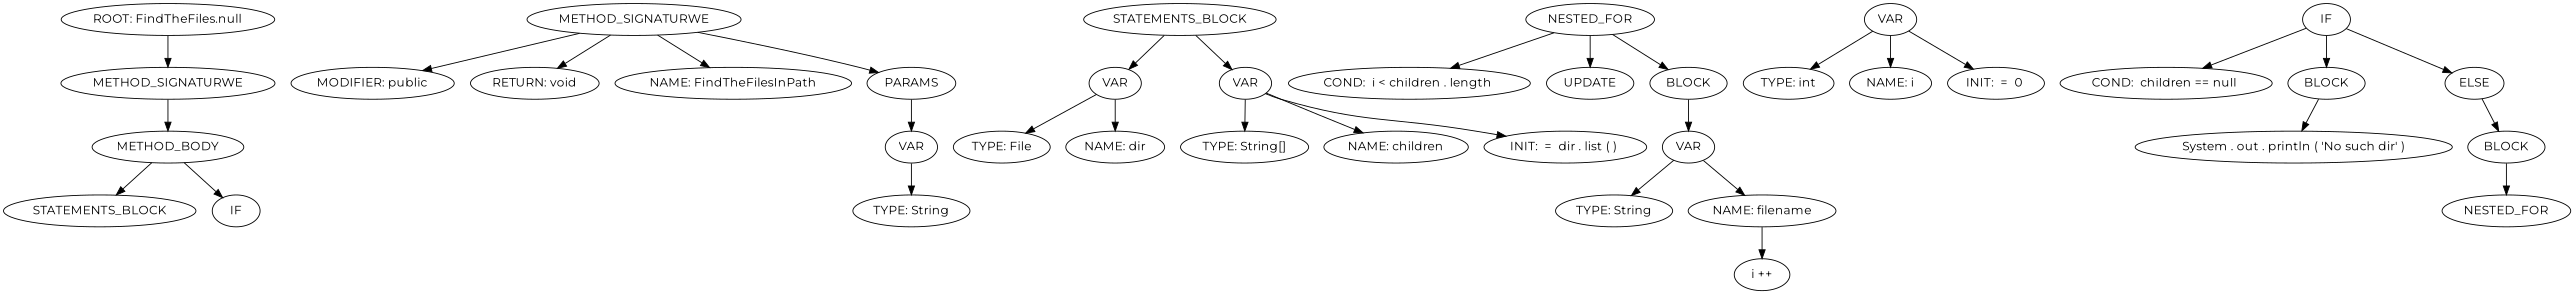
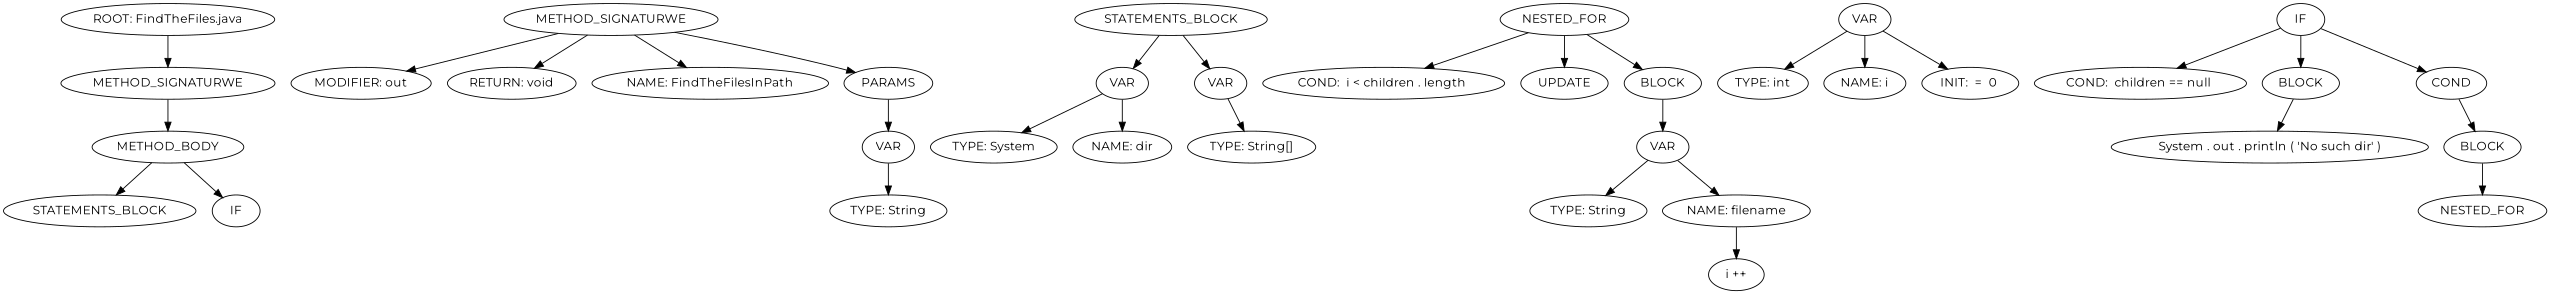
  digraph {
    fontname=Montserrat
    node [fontname=Montserrat]
    edge [fontname=Montserrat]
-   n1 [label="ROOT: FindTheFiles.null"]
+   n1 [label="ROOT: FindTheFiles.java"]
    n2 [label=METHOD_SIGNATURWE]
    n3 [label=METHOD_BODY]
    n4 [label=STATEMENTS_BLOCK]
    n5 [label=IF]
    n6 [label=METHOD_SIGNATURWE]
-   n7 [label="MODIFIER: public"]
+   n7 [label="MODIFIER: out"]
    n8 [label="RETURN: void"]
    n9 [label="NAME: FindTheFilesInPath"]
    n10 [label=PARAMS]
    n11 [label=VAR]
    n12 [label="TYPE: String"]
    n13 [label=VAR]
-   n14 [label="TYPE: File"]
+   n14 [label="TYPE: System"]
    n15 [label="NAME: dir"]
    n16 [label=STATEMENTS_BLOCK]
    n17 [label=VAR]
    n18 [label="TYPE: String[]"]
-   n19 [label="NAME: children"]
-   n20 [label="INIT:  =  dir . list ( ) "]
    n21 [label=NESTED_FOR]
    n22 [label="COND:  i < children . length "]
    n23 [label=UPDATE]
    n24 [label=BLOCK]
    n25 [label=VAR]
    n26 [label=VAR]
    n27 [label="TYPE: int"]
    n28 [label="NAME: i"]
    n29 [label="INIT:  =  0 "]
    n30 [label=" i ++ "]
    n31 [label="TYPE: String"]
    n32 [label="NAME: filename"]
    n33 [label=IF]
    n34 [label="COND:  children == null "]
    n35 [label=BLOCK]
-   n36 [label=ELSE]
+   n36 [label=COND]
    n37 [label=" System . out . println ( 'No such dir' ) "]
    n38 [label=BLOCK]
    n39 [label=NESTED_FOR]
    n1 -> n2
    n2 -> n3
    n3 -> n4
    n3 -> n5
    n6 -> n7
    n6 -> n8
    n6 -> n9
    n6 -> n10
    n10 -> n11
    n11 -> n12
    n13 -> n14
    n13 -> n15
    n16 -> n13
    n16 -> n17
    n17 -> n18
-   n17 -> n19
-   n17 -> n20
    n21 -> n22
    n21 -> n23
    n21 -> n24
    n24 -> n25
    n25 -> n31
    n25 -> n32
    n26 -> n27
    n26 -> n28
    n26 -> n29
    n32 -> n30
    n33 -> n34
    n33 -> n35
    n33 -> n36
    n35 -> n37
    n36 -> n38
    n38 -> n39
  }
